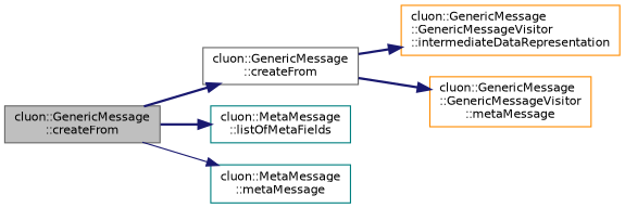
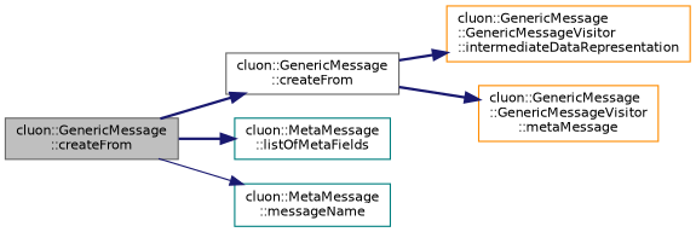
  digraph {
    rankdir=LR
    node [color=gray40 fillcolor=white fontname=Helvetica fontsize=10 shape=record style=filled]
    edge [color=midnightblue fontname=Helvetica fontsize=10 labelfontname=Helvetica labelfontsize=10 style=bold]
    n1 [fillcolor=grey75 fontcolor=black height=0.2 label="cluon::GenericMessage\l::createFrom" width=0.4]
    n2 [height=0.2 label="cluon::GenericMessage\l::createFrom" width=0.4]
    n3 [color=teal height=0.2 label="cluon::MetaMessage\l::listOfMetaFields" width=0.4]
-   n4 [color=teal height=0.2 label="cluon::MetaMessage\l::metaMessage" width=0.4]
+   n4 [color=teal height=0.2 label="cluon::MetaMessage\l::messageName" width=0.4]
    n5 [color=darkorange height=0.2 label="cluon::GenericMessage\l::GenericMessageVisitor\l::intermediateDataRepresentation" width=0.4]
    n6 [color=darkorange height=0.2 label="cluon::GenericMessage\l::GenericMessageVisitor\l::metaMessage" width=0.4]
    n1 -> n2
    n1 -> n3
    n1 -> n4 [style=solid]
    n2 -> n5
    n2 -> n6
  }
